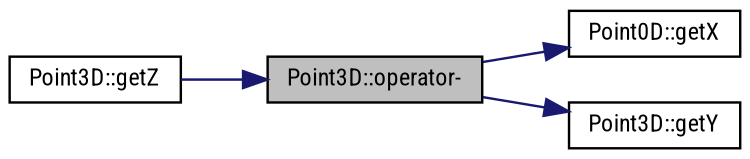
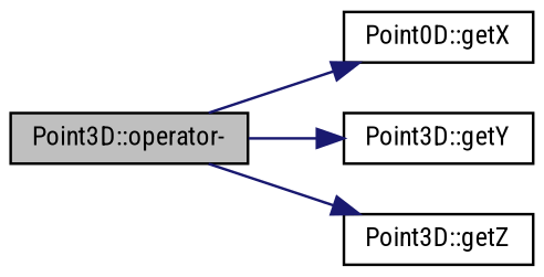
  digraph {
    fontname="Roboto Condensed"
    rankdir=LR
    node [color=black fillcolor=white fontname="Roboto Condensed" fontsize=10 shape=record style=filled]
    edge [color=midnightblue fontname="Roboto Condensed" fontsize=10 labelfontname=Helvetica labelfontsize=10 style=solid]
    n1 [fillcolor=grey75 fontcolor=black height=0.2 label="Point3D::operator-" width=0.4]
    n2 [height=0.2 label="Point0D::getX" width=0.4]
    n3 [height=0.2 label="Point3D::getY" width=0.4]
    n4 [height=0.2 label="Point3D::getZ" width=0.4]
    n1 -> n2
    n1 -> n3
-   n4 -> n1
+   n1 -> n4
  }
